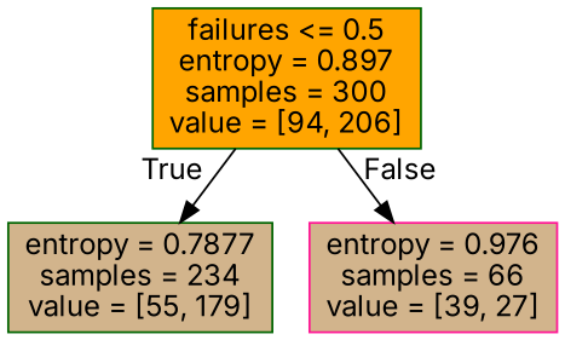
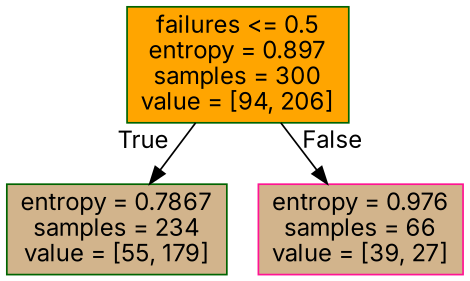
  digraph {
    fontname=Inter
    node [shape=box style=filled fillcolor=tan color=darkgreen fontname=Inter]
    edge [labeldistance=2.5 fontname=Inter]
    n1 [label="failures <= 0.5\nentropy = 0.897\nsamples = 300\nvalue = [94, 206]" fillcolor=orange]
-   n2 [label="entropy = 0.7877\nsamples = 234\nvalue = [55, 179]"]
+   n2 [label="entropy = 0.7867\nsamples = 234\nvalue = [55, 179]"]
    n3 [label="entropy = 0.976\nsamples = 66\nvalue = [39, 27]" color=deeppink]
    n1 -> n2 [headlabel=True labelangle=45]
    n1 -> n3 [headlabel=False labelangle=-45]
  }
